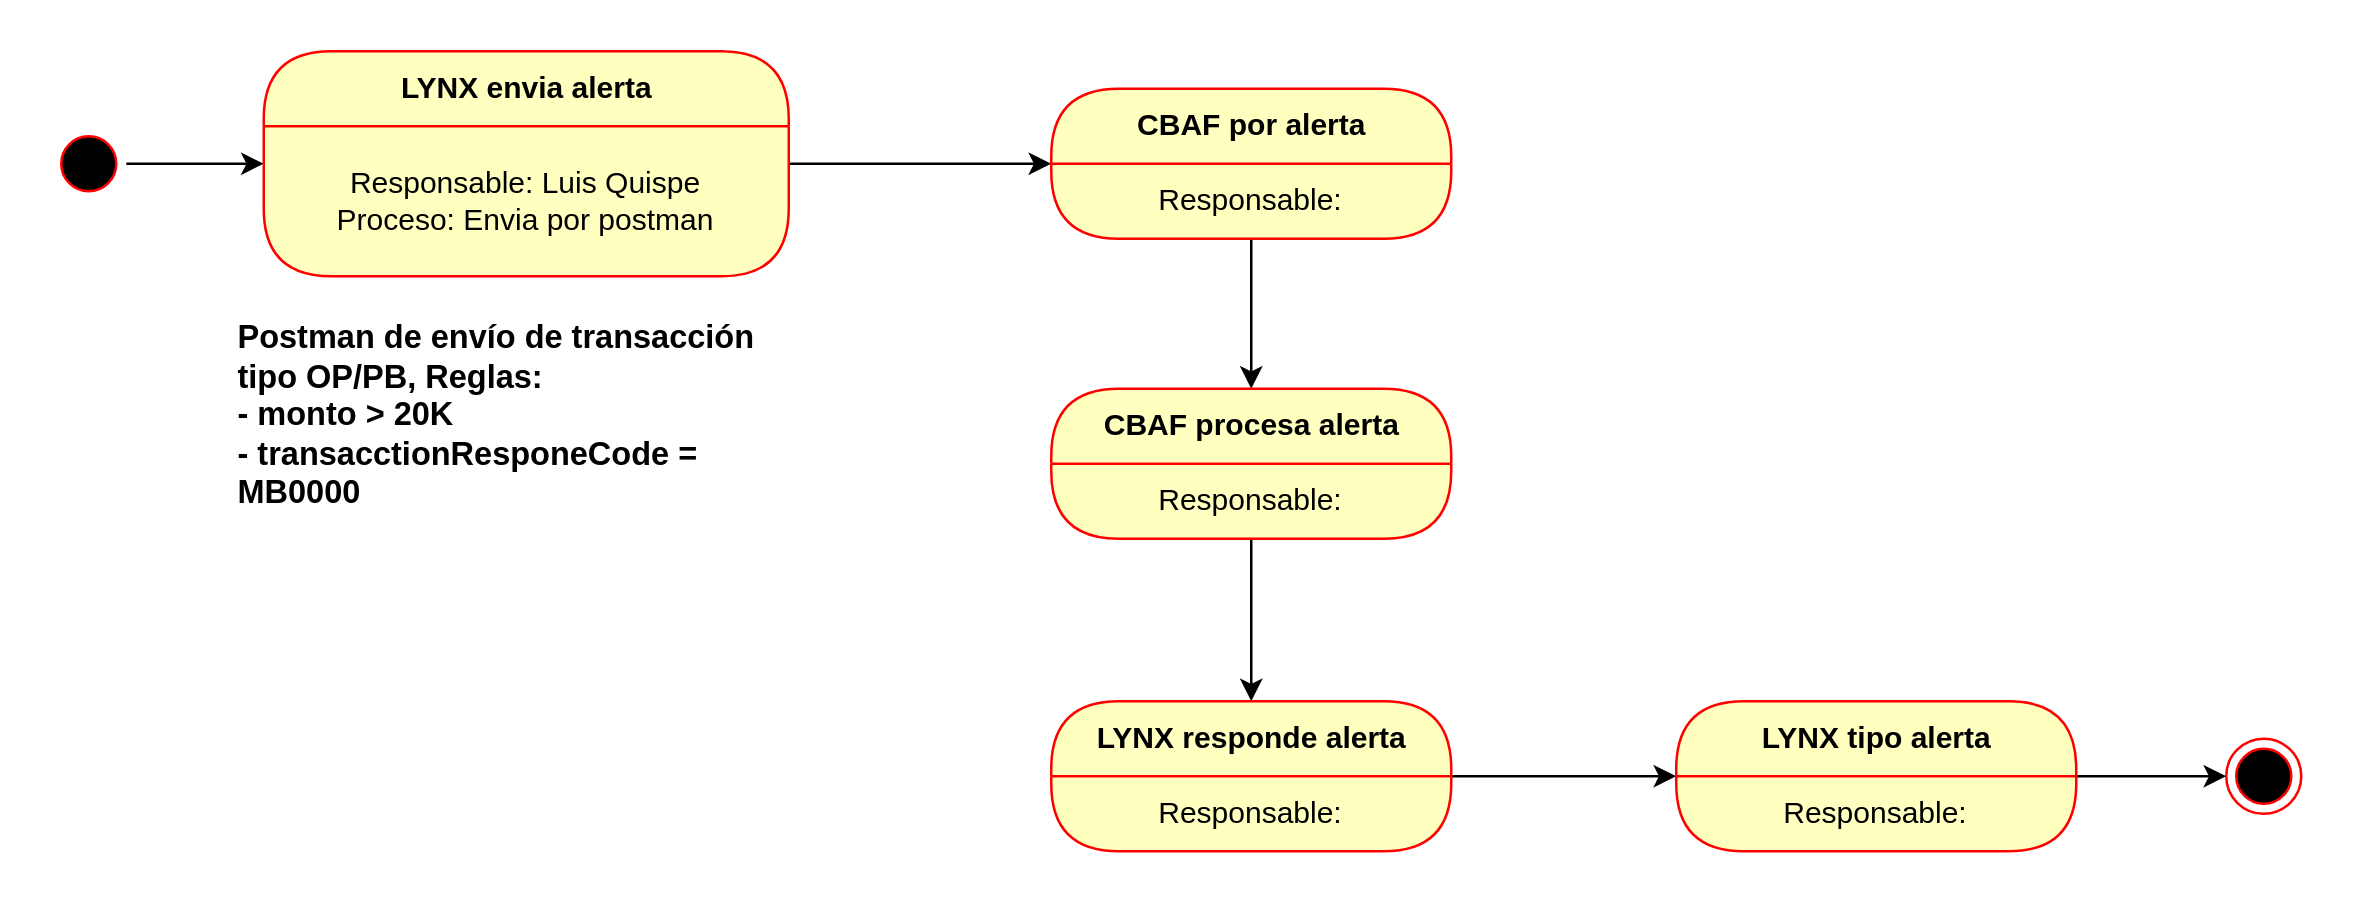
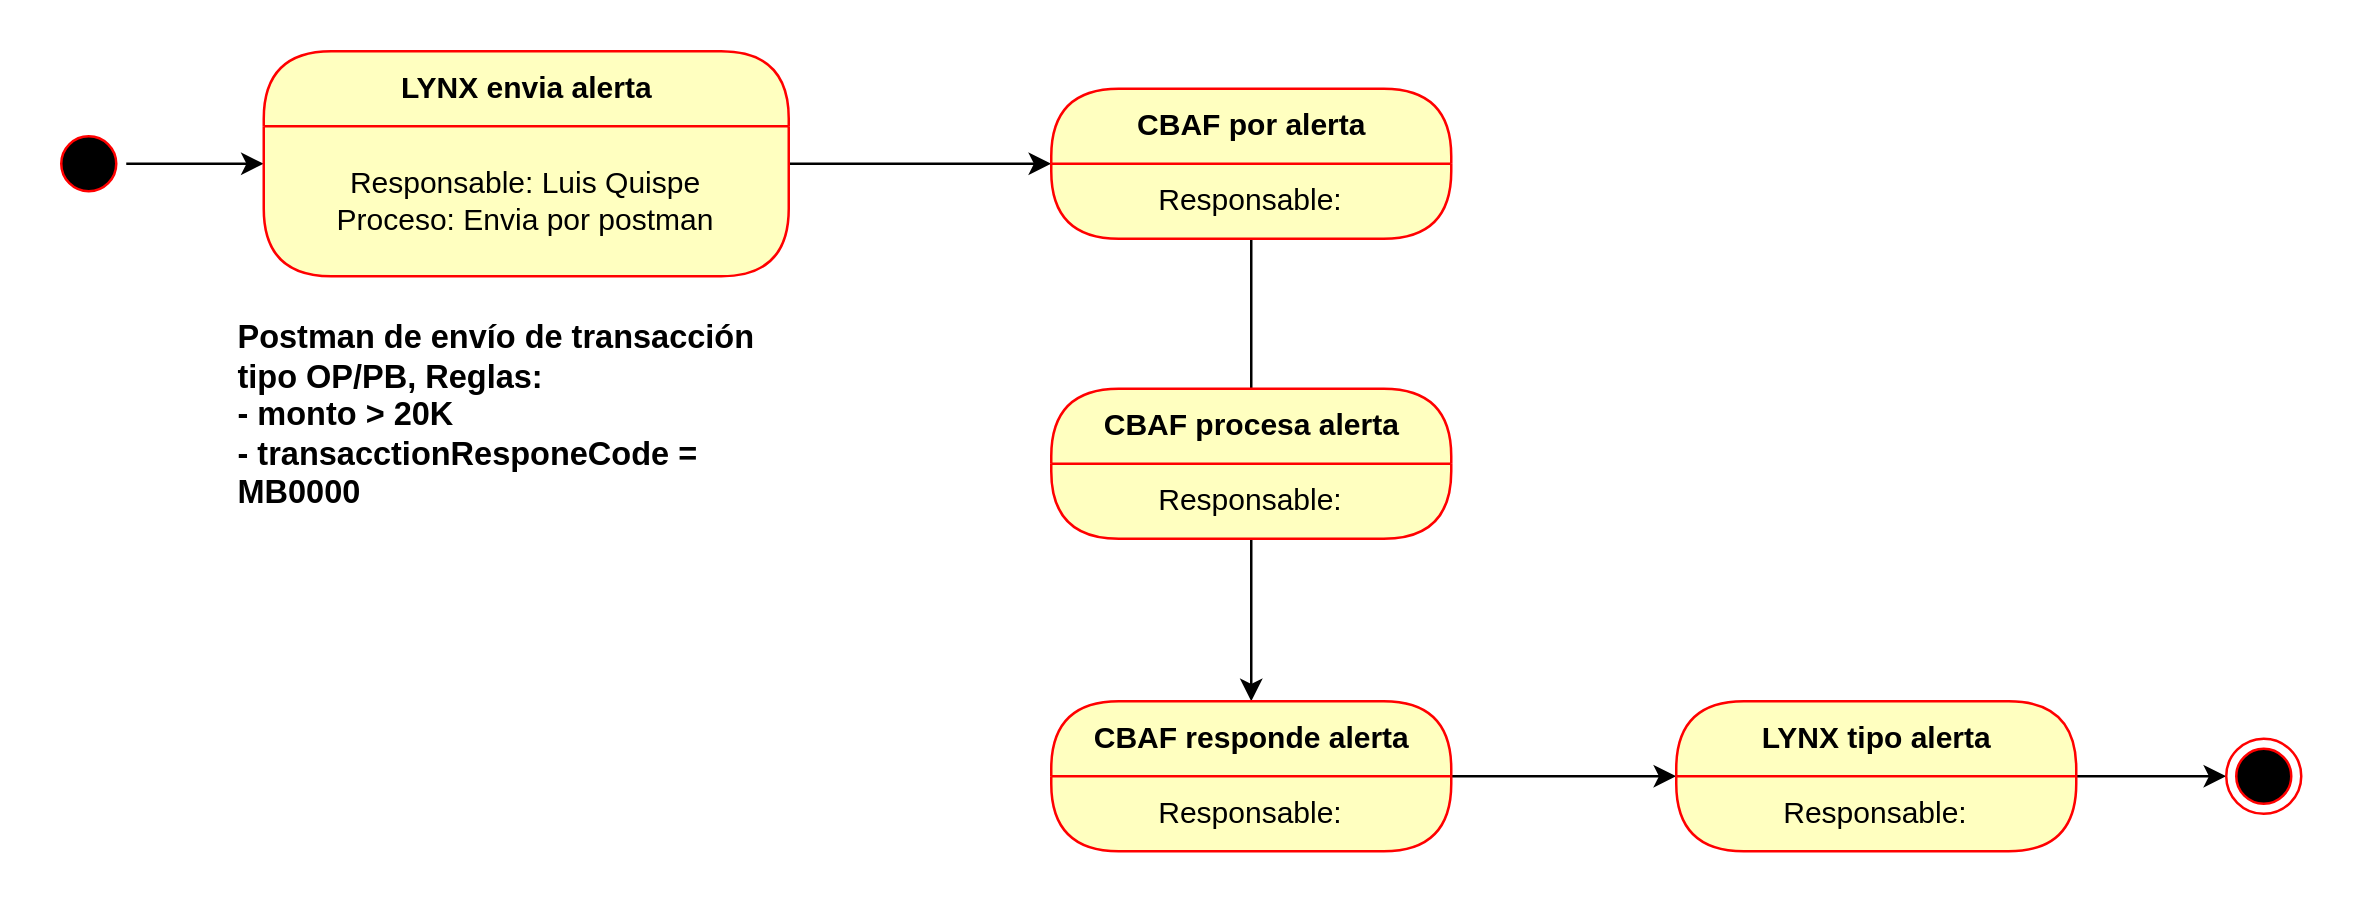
  <mxCell id="0" />
  <mxCell id="1" parent="0" />
  <mxCell id="2" style="edgeStyle=orthogonalEdgeStyle;rounded=0;orthogonalLoop=1;jettySize=auto;html=1;" edge="1" parent="1" source="3" target="5"><mxGeometry relative="1" as="geometry" /></mxCell>
  <mxCell id="3" value="" style="ellipse;html=1;shape=startState;fillColor=#000000;strokeColor=#ff0000;rounded=1;shadow=0;comic=0;labelBackgroundColor=none;fontFamily=Verdana;fontSize=12;fontColor=#000000;align=center;direction=south;" parent="1" vertex="1"><mxGeometry x="20" y="50" width="30" height="30" as="geometry" /></mxCell>
  <mxCell id="4" style="edgeStyle=orthogonalEdgeStyle;rounded=0;orthogonalLoop=1;jettySize=auto;html=1;" edge="1" parent="1" source="5" target="8"><mxGeometry relative="1" as="geometry" /></mxCell>
  <mxCell id="5" value="LYNX envia alerta" style="swimlane;html=1;fontStyle=1;align=center;verticalAlign=middle;childLayout=stackLayout;horizontal=1;startSize=30;horizontalStack=0;resizeParent=0;resizeLast=1;container=0;fontColor=#000000;collapsible=0;rounded=1;arcSize=30;strokeColor=#ff0000;fillColor=#ffffc0;swimlaneFillColor=#ffffc0;dropTarget=0;" vertex="1" parent="1"><mxGeometry x="105" y="20" width="210" height="90" as="geometry" /></mxCell>
  <mxCell id="6" value="Responsable: Luis Quispe&lt;br&gt;Proceso: Envia por postman" style="text;html=1;strokeColor=none;fillColor=none;align=center;verticalAlign=middle;spacingLeft=4;spacingRight=4;whiteSpace=wrap;overflow=hidden;rotatable=0;fontColor=#000000;" vertex="1" parent="5"><mxGeometry y="30" width="210" height="60" as="geometry" /></mxCell>
- <mxCell id="7" style="edgeStyle=orthogonalEdgeStyle;rounded=0;orthogonalLoop=1;jettySize=auto;html=1;" edge="1" parent="1" source="8" target="12"><mxGeometry relative="1" as="geometry" /></mxCell>
+ <mxCell id="7" style="edgeStyle=orthogonalEdgeStyle;rounded=0;orthogonalLoop=1;jettySize=auto;html=1;endArrow=none;" edge="1" parent="1" source="8" target="12"><mxGeometry relative="1" as="geometry" /></mxCell>
  <mxCell id="8" value="CBAF por alerta" style="swimlane;html=1;fontStyle=1;align=center;verticalAlign=middle;childLayout=stackLayout;horizontal=1;startSize=30;horizontalStack=0;resizeParent=0;resizeLast=1;container=0;fontColor=#000000;collapsible=0;rounded=1;arcSize=30;strokeColor=#ff0000;fillColor=#ffffc0;swimlaneFillColor=#ffffc0;dropTarget=0;" vertex="1" parent="1"><mxGeometry x="420" y="35" width="160" height="60" as="geometry" /></mxCell>
  <mxCell id="9" value="Responsable:" style="text;html=1;strokeColor=none;fillColor=none;align=center;verticalAlign=middle;spacingLeft=4;spacingRight=4;whiteSpace=wrap;overflow=hidden;rotatable=0;fontColor=#000000;" vertex="1" parent="8"><mxGeometry y="30" width="160" height="30" as="geometry" /></mxCell>
  <mxCell id="10" value="Responsable:" style="text;html=1;strokeColor=none;fillColor=none;align=center;verticalAlign=middle;spacingLeft=4;spacingRight=4;whiteSpace=wrap;overflow=hidden;rotatable=0;fontColor=#000000;" vertex="1" parent="8"><mxGeometry y="60" width="160" as="geometry" /></mxCell>
  <mxCell id="11" style="edgeStyle=orthogonalEdgeStyle;rounded=0;orthogonalLoop=1;jettySize=auto;html=1;entryX=0.5;entryY=0;entryDx=0;entryDy=0;" edge="1" parent="1" source="12" target="16"><mxGeometry relative="1" as="geometry" /></mxCell>
  <mxCell id="12" value="CBAF procesa alerta" style="swimlane;html=1;fontStyle=1;align=center;verticalAlign=middle;childLayout=stackLayout;horizontal=1;startSize=30;horizontalStack=0;resizeParent=0;resizeLast=1;container=0;fontColor=#000000;collapsible=0;rounded=1;arcSize=30;strokeColor=#ff0000;fillColor=#ffffc0;swimlaneFillColor=#ffffc0;dropTarget=0;" vertex="1" parent="1"><mxGeometry x="420" y="155" width="160" height="60" as="geometry" /></mxCell>
  <mxCell id="13" value="Responsable:" style="text;html=1;strokeColor=none;fillColor=none;align=center;verticalAlign=middle;spacingLeft=4;spacingRight=4;whiteSpace=wrap;overflow=hidden;rotatable=0;fontColor=#000000;" vertex="1" parent="12"><mxGeometry y="30" width="160" height="30" as="geometry" /></mxCell>
  <mxCell id="14" value="Responsable:" style="text;html=1;strokeColor=none;fillColor=none;align=center;verticalAlign=middle;spacingLeft=4;spacingRight=4;whiteSpace=wrap;overflow=hidden;rotatable=0;fontColor=#000000;" vertex="1" parent="12"><mxGeometry y="60" width="160" as="geometry" /></mxCell>
  <mxCell id="15" style="edgeStyle=orthogonalEdgeStyle;rounded=0;orthogonalLoop=1;jettySize=auto;html=1;" edge="1" parent="1" source="16" target="20"><mxGeometry relative="1" as="geometry" /></mxCell>
- <mxCell id="16" value="LYNX responde alerta" style="swimlane;html=1;fontStyle=1;align=center;verticalAlign=middle;childLayout=stackLayout;horizontal=1;startSize=30;horizontalStack=0;resizeParent=0;resizeLast=1;container=0;fontColor=#000000;collapsible=0;rounded=1;arcSize=30;strokeColor=#ff0000;fillColor=#ffffc0;swimlaneFillColor=#ffffc0;dropTarget=0;" vertex="1" parent="1"><mxGeometry x="420" y="280" width="160" height="60" as="geometry" /></mxCell>
+ <mxCell id="16" value="CBAF responde alerta" style="swimlane;html=1;fontStyle=1;align=center;verticalAlign=middle;childLayout=stackLayout;horizontal=1;startSize=30;horizontalStack=0;resizeParent=0;resizeLast=1;container=0;fontColor=#000000;collapsible=0;rounded=1;arcSize=30;strokeColor=#ff0000;fillColor=#ffffc0;swimlaneFillColor=#ffffc0;dropTarget=0;" vertex="1" parent="1"><mxGeometry x="420" y="280" width="160" height="60" as="geometry" /></mxCell>
  <mxCell id="17" value="Responsable:" style="text;html=1;strokeColor=none;fillColor=none;align=center;verticalAlign=middle;spacingLeft=4;spacingRight=4;whiteSpace=wrap;overflow=hidden;rotatable=0;fontColor=#000000;" vertex="1" parent="16"><mxGeometry y="30" width="160" height="30" as="geometry" /></mxCell>
  <mxCell id="18" value="Responsable:" style="text;html=1;strokeColor=none;fillColor=none;align=center;verticalAlign=middle;spacingLeft=4;spacingRight=4;whiteSpace=wrap;overflow=hidden;rotatable=0;fontColor=#000000;" vertex="1" parent="16"><mxGeometry y="60" width="160" as="geometry" /></mxCell>
  <mxCell id="19" style="edgeStyle=orthogonalEdgeStyle;rounded=0;orthogonalLoop=1;jettySize=auto;html=1;" edge="1" parent="1" source="20" target="23"><mxGeometry relative="1" as="geometry" /></mxCell>
  <mxCell id="20" value="LYNX tipo alerta" style="swimlane;html=1;fontStyle=1;align=center;verticalAlign=middle;childLayout=stackLayout;horizontal=1;startSize=30;horizontalStack=0;resizeParent=0;resizeLast=1;container=0;fontColor=#000000;collapsible=0;rounded=1;arcSize=30;strokeColor=#ff0000;fillColor=#ffffc0;swimlaneFillColor=#ffffc0;dropTarget=0;" vertex="1" parent="1"><mxGeometry x="670" y="280" width="160" height="60" as="geometry" /></mxCell>
  <mxCell id="21" value="Responsable:" style="text;html=1;strokeColor=none;fillColor=none;align=center;verticalAlign=middle;spacingLeft=4;spacingRight=4;whiteSpace=wrap;overflow=hidden;rotatable=0;fontColor=#000000;" vertex="1" parent="20"><mxGeometry y="30" width="160" height="30" as="geometry" /></mxCell>
  <mxCell id="22" value="Responsable:" style="text;html=1;strokeColor=none;fillColor=none;align=center;verticalAlign=middle;spacingLeft=4;spacingRight=4;whiteSpace=wrap;overflow=hidden;rotatable=0;fontColor=#000000;" vertex="1" parent="20"><mxGeometry y="60" width="160" as="geometry" /></mxCell>
  <mxCell id="23" value="" style="ellipse;html=1;shape=endState;fillColor=#000000;strokeColor=#ff0000;" vertex="1" parent="1"><mxGeometry x="890" y="295" width="30" height="30" as="geometry" /></mxCell>
  <mxCell id="24" value="&lt;p style=&quot;line-height: 100%&quot;&gt;&lt;/p&gt;&lt;h1 style=&quot;font-size: 13px&quot;&gt;Postman de envío de transacción tipo OP/PB, Reglas:&lt;br&gt;- monto &amp;gt; 20K&lt;br&gt;- transacctionResponeCode = MB0000&lt;/h1&gt;&lt;p&gt;&lt;/p&gt;" style="text;html=1;strokeColor=none;fillColor=none;spacing=5;spacingTop=-20;whiteSpace=wrap;overflow=hidden;rounded=0;" vertex="1" parent="1"><mxGeometry x="90" y="125" width="215" height="80" as="geometry" /></mxCell>
